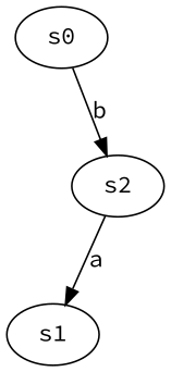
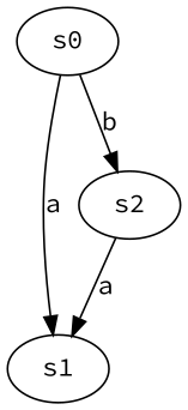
  digraph {
    fontname="Source Code Pro"
    node [fontname="Source Code Pro"]
    edge [fontname="Source Code Pro"]
    s0
    s1
    s2
+   s0 -> s1 [label=a]
    s0 -> s2 [label=b]
    s2 -> s1 [label=a]
  }
